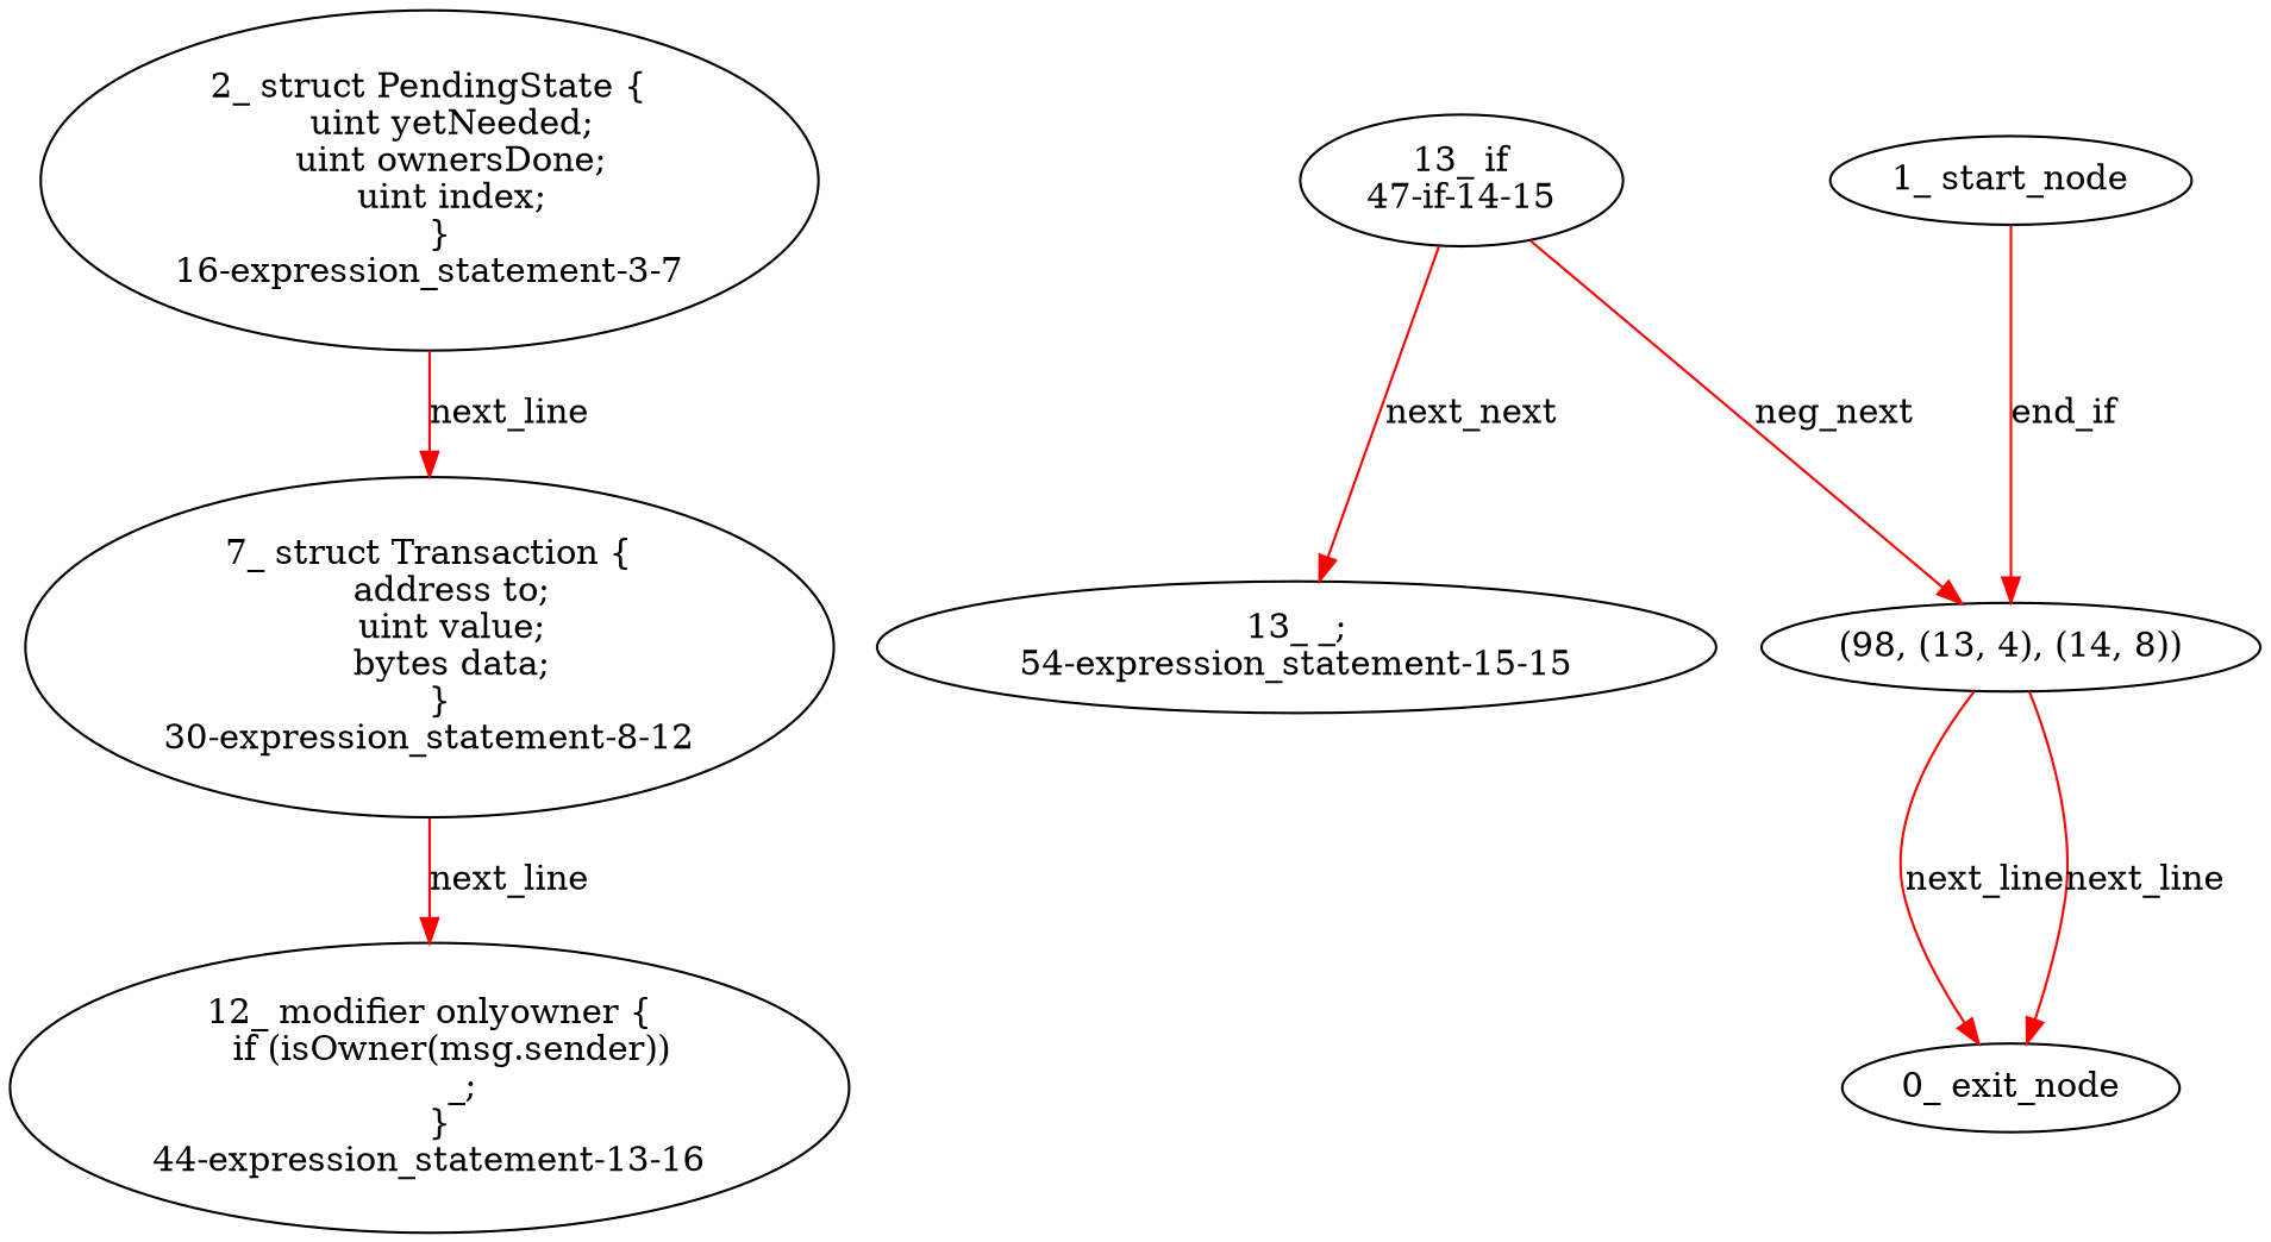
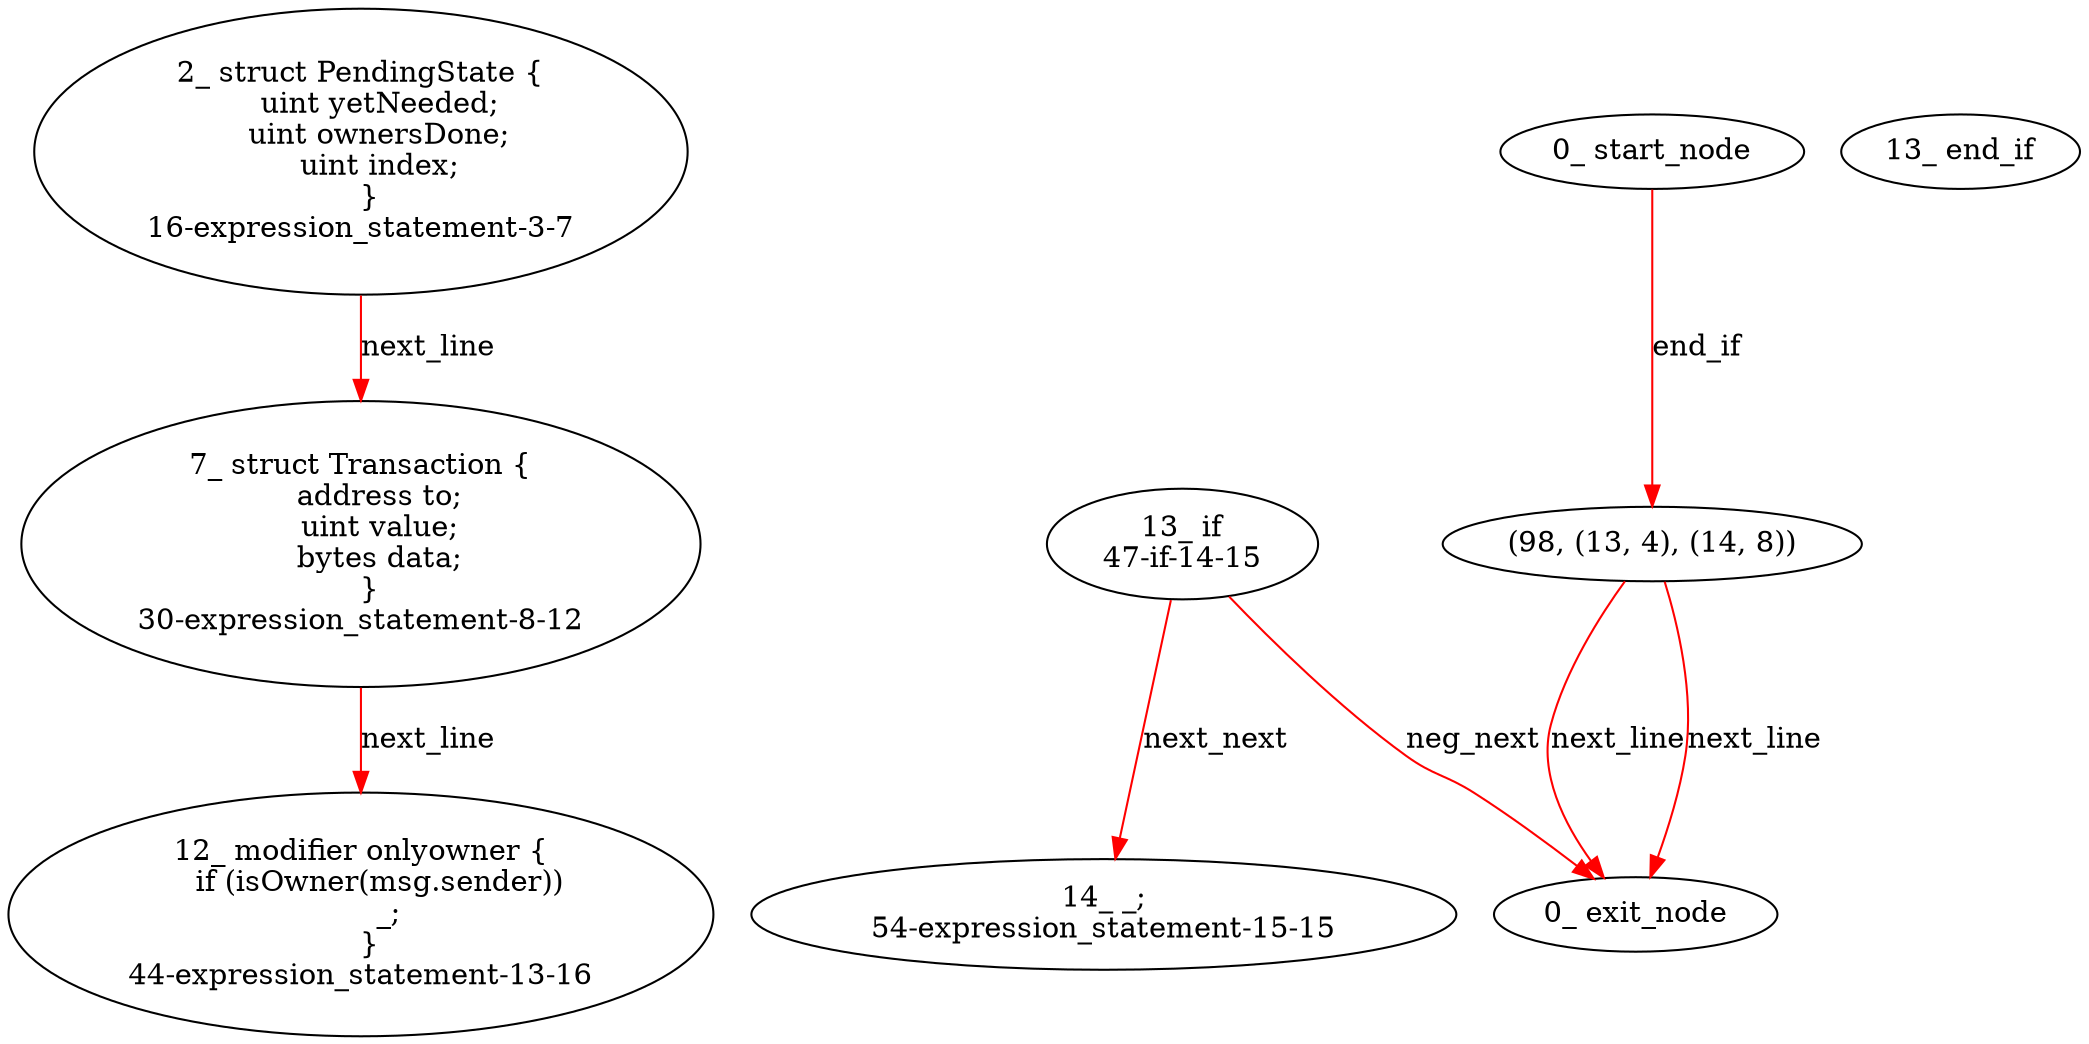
  digraph {
    node [type_label=expression_statement]
    edge [color=red controlflow_type=next_line edge_type=CFG_edge]
    n1 [label="2_ struct PendingState {\n    uint yetNeeded;\n    uint ownersDone;\n    uint index;\n  }\n16-expression_statement-3-7"]
    n2 [label="7_ struct Transaction {\n    address to;\n    uint value;\n    bytes data;\n  }\n30-expression_statement-8-12"]
    n3 [label="12_ modifier onlyowner {\n    if (isOwner(msg.sender))\n      _;\n  }\n44-expression_statement-13-16"]
    n4 [label="13_ if\n47-if-14-15" type_label=if]
-   n5 [label="13_ _;\n54-expression_statement-15-15"]
+   n5 [label="14_ _;\n54-expression_statement-15-15"]
    "(98, (13, 4), (14, 8))" [type_label=""]
    n7 [label="0_ exit_node" type_label=exit]
-   n9 [label="1_ start_node" type_label=start]
+   n8 [label="13_ end_if" type_label=end_if]
+   n9 [label="0_ start_node" type_label=start]
    n1 -> n2 [label=next_line]
    n2 -> n3 [label=next_line]
    n4 -> n5 [controlflow_type=pos_next label=next_next]
-   n4 -> "(98, (13, 4), (14, 8))" [controlflow_type=neg_next label=neg_next]
+   n4 -> n7 [controlflow_type=neg_next label=neg_next]
    "(98, (13, 4), (14, 8))" -> n7 [label=next_line]
    "(98, (13, 4), (14, 8))" -> n7 [label=next_line]
    n9 -> "(98, (13, 4), (14, 8))" [controlflow_type=end_if label=end_if]
  }
